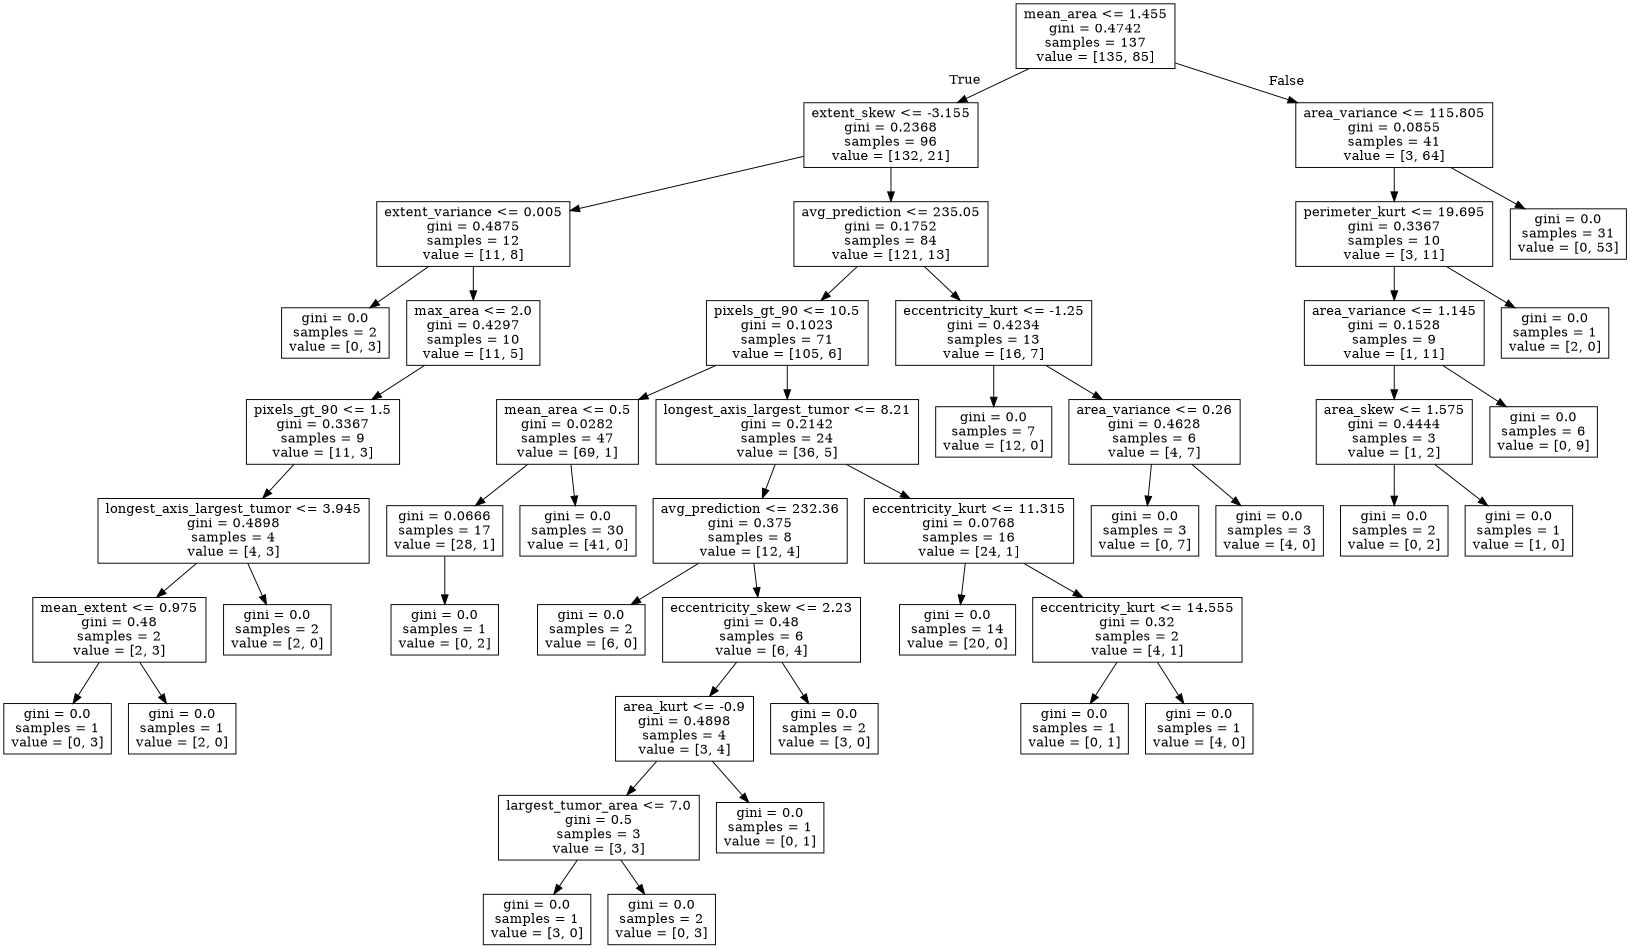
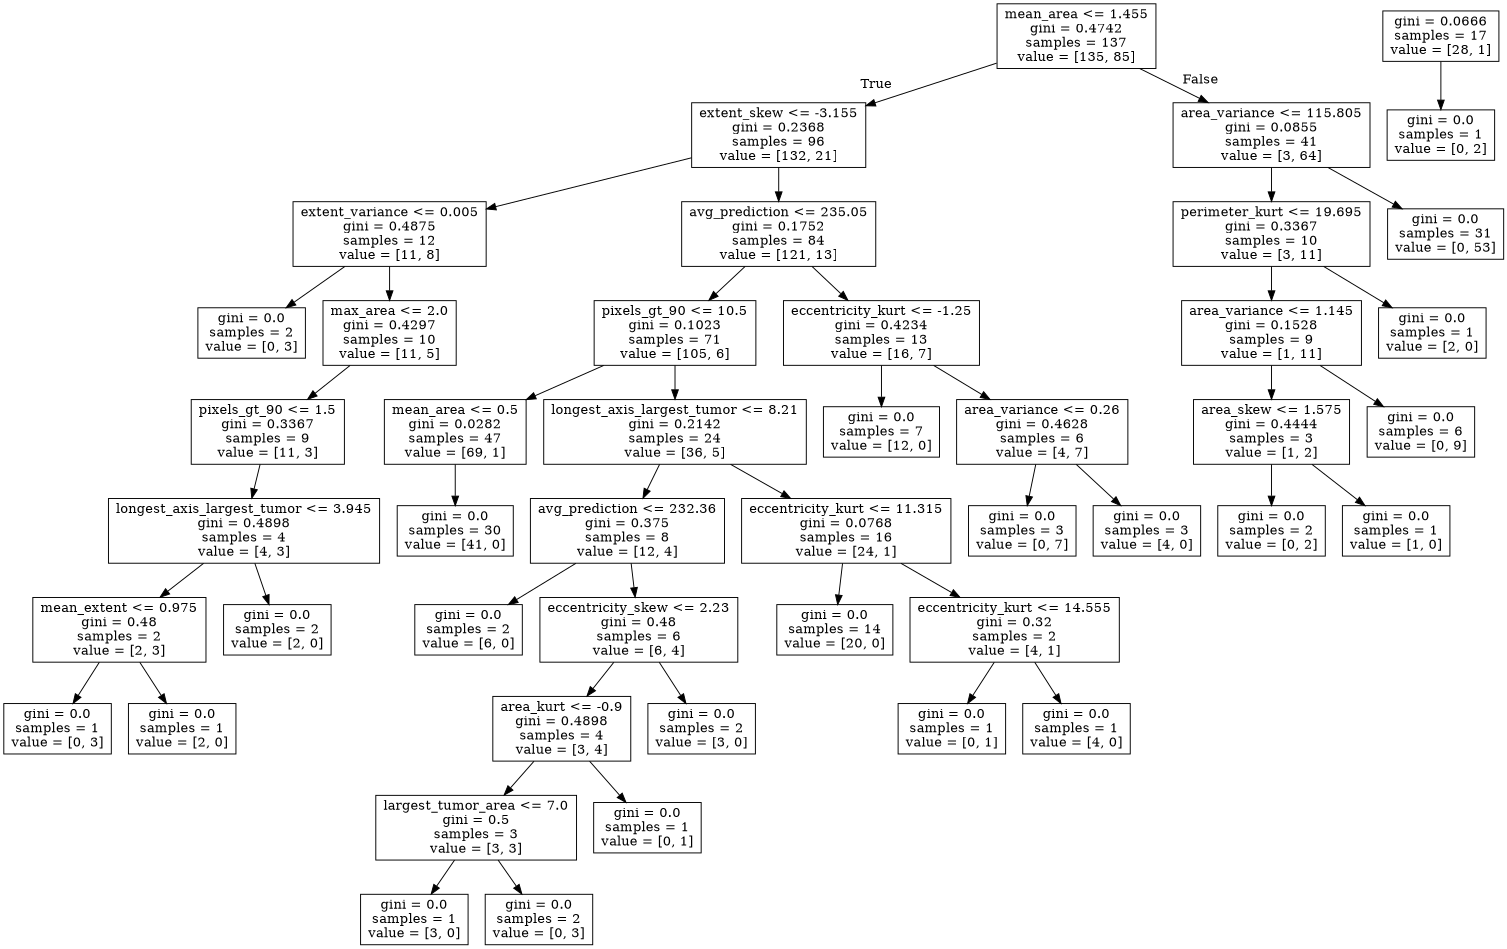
  digraph {
    node [shape=box]
    n1 [label="mean_area <= 1.455\ngini = 0.4742\nsamples = 137\nvalue = [135, 85]"]
    n2 [label="extent_skew <= -3.155\ngini = 0.2368\nsamples = 96\nvalue = [132, 21]"]
    n3 [label="area_variance <= 115.805\ngini = 0.0855\nsamples = 41\nvalue = [3, 64]"]
    n4 [label="extent_variance <= 0.005\ngini = 0.4875\nsamples = 12\nvalue = [11, 8]"]
    n5 [label="avg_prediction <= 235.05\ngini = 0.1752\nsamples = 84\nvalue = [121, 13]"]
    n6 [label="perimeter_kurt <= 19.695\ngini = 0.3367\nsamples = 10\nvalue = [3, 11]"]
    n7 [label="gini = 0.0\nsamples = 31\nvalue = [0, 53]"]
    n8 [label="gini = 0.0\nsamples = 2\nvalue = [0, 3]"]
    n9 [label="max_area <= 2.0\ngini = 0.4297\nsamples = 10\nvalue = [11, 5]"]
    n10 [label="pixels_gt_90 <= 10.5\ngini = 0.1023\nsamples = 71\nvalue = [105, 6]"]
    n11 [label="eccentricity_kurt <= -1.25\ngini = 0.4234\nsamples = 13\nvalue = [16, 7]"]
    n12 [label="pixels_gt_90 <= 1.5\ngini = 0.3367\nsamples = 9\nvalue = [11, 3]"]
    n13 [label="longest_axis_largest_tumor <= 3.945\ngini = 0.4898\nsamples = 4\nvalue = [4, 3]"]
    n14 [label="gini = 0.0\nsamples = 1\nvalue = [0, 2]"]
    n15 [label="mean_extent <= 0.975\ngini = 0.48\nsamples = 2\nvalue = [2, 3]"]
    n16 [label="gini = 0.0\nsamples = 2\nvalue = [2, 0]"]
    n17 [label="gini = 0.0\nsamples = 1\nvalue = [0, 3]"]
    n18 [label="gini = 0.0\nsamples = 1\nvalue = [2, 0]"]
    n19 [label="mean_area <= 0.5\ngini = 0.0282\nsamples = 47\nvalue = [69, 1]"]
    n20 [label="longest_axis_largest_tumor <= 8.21\ngini = 0.2142\nsamples = 24\nvalue = [36, 5]"]
    n21 [label="gini = 0.0\nsamples = 7\nvalue = [12, 0]"]
    n22 [label="area_variance <= 0.26\ngini = 0.4628\nsamples = 6\nvalue = [4, 7]"]
    n23 [label="gini = 0.0666\nsamples = 17\nvalue = [28, 1]"]
    n24 [label="gini = 0.0\nsamples = 30\nvalue = [41, 0]"]
    n25 [label="avg_prediction <= 232.36\ngini = 0.375\nsamples = 8\nvalue = [12, 4]"]
    n26 [label="eccentricity_kurt <= 11.315\ngini = 0.0768\nsamples = 16\nvalue = [24, 1]"]
    n27 [label="gini = 0.0\nsamples = 2\nvalue = [6, 0]"]
    n28 [label="eccentricity_skew <= 2.23\ngini = 0.48\nsamples = 6\nvalue = [6, 4]"]
    n29 [label="gini = 0.0\nsamples = 14\nvalue = [20, 0]"]
    n30 [label="eccentricity_kurt <= 14.555\ngini = 0.32\nsamples = 2\nvalue = [4, 1]"]
    n31 [label="area_kurt <= -0.9\ngini = 0.4898\nsamples = 4\nvalue = [3, 4]"]
    n32 [label="gini = 0.0\nsamples = 2\nvalue = [3, 0]"]
    n33 [label="largest_tumor_area <= 7.0\ngini = 0.5\nsamples = 3\nvalue = [3, 3]"]
    n34 [label="gini = 0.0\nsamples = 1\nvalue = [0, 1]"]
    n35 [label="gini = 0.0\nsamples = 1\nvalue = [3, 0]"]
    n36 [label="gini = 0.0\nsamples = 2\nvalue = [0, 3]"]
    n37 [label="gini = 0.0\nsamples = 1\nvalue = [0, 1]"]
    n38 [label="gini = 0.0\nsamples = 1\nvalue = [4, 0]"]
    n39 [label="gini = 0.0\nsamples = 3\nvalue = [0, 7]"]
    n40 [label="gini = 0.0\nsamples = 3\nvalue = [4, 0]"]
    n41 [label="area_variance <= 1.145\ngini = 0.1528\nsamples = 9\nvalue = [1, 11]"]
    n42 [label="gini = 0.0\nsamples = 1\nvalue = [2, 0]"]
    n43 [label="area_skew <= 1.575\ngini = 0.4444\nsamples = 3\nvalue = [1, 2]"]
    n44 [label="gini = 0.0\nsamples = 6\nvalue = [0, 9]"]
    n45 [label="gini = 0.0\nsamples = 2\nvalue = [0, 2]"]
    n46 [label="gini = 0.0\nsamples = 1\nvalue = [1, 0]"]
    n1 -> n2 [headlabel=True labelangle=45 labeldistance=2.5]
    n1 -> n3 [headlabel=False labelangle=-45 labeldistance=2.5]
    n2 -> n4
    n2 -> n5
    n3 -> n6
    n3 -> n7
    n4 -> n8
    n4 -> n9
    n5 -> n10
    n5 -> n11
    n6 -> n41
    n6 -> n42
    n9 -> n12
    n10 -> n19
    n10 -> n20
    n11 -> n21
    n11 -> n22
    n12 -> n13
    n13 -> n15
    n13 -> n16
    n15 -> n17
    n15 -> n18
-   n19 -> n23
    n19 -> n24
    n20 -> n25
    n20 -> n26
    n22 -> n39
    n22 -> n40
    n23 -> n14
    n25 -> n27
    n25 -> n28
    n26 -> n29
    n26 -> n30
    n28 -> n31
    n28 -> n32
    n30 -> n37
    n30 -> n38
    n31 -> n33
    n31 -> n34
    n33 -> n35
    n33 -> n36
    n41 -> n43
    n41 -> n44
    n43 -> n45
    n43 -> n46
  }
